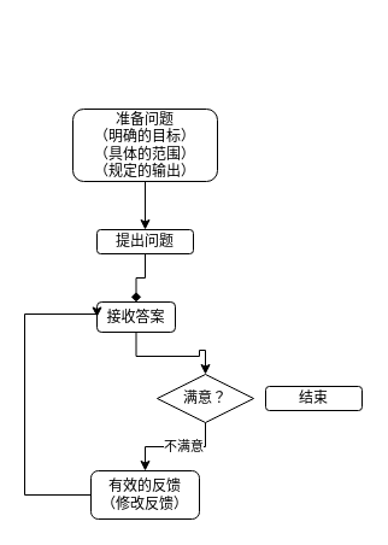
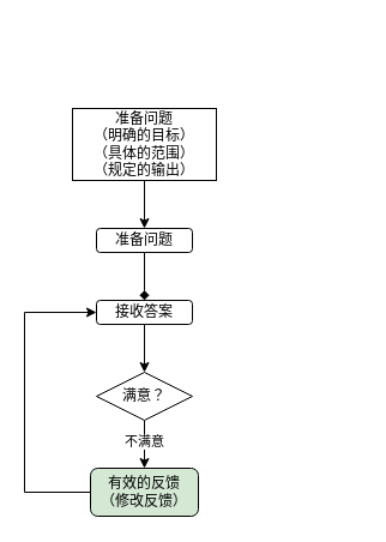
  <mxCell id="0" />
  <mxCell id="1" parent="0" />
  <mxCell id="2" value="" style="group" vertex="1" connectable="0" parent="1"><mxGeometry x="20" y="20" width="280" height="410" as="geometry" /></mxCell>
  <mxCell id="3" value="" style="edgeStyle=orthogonalEdgeStyle;rounded=0;orthogonalLoop=1;jettySize=auto;html=1;" edge="1" parent="2" source="4" target="6"><mxGeometry relative="1" as="geometry" /></mxCell>
- <mxCell id="4" value="准备问题&lt;div&gt;（明确的目标&lt;span style=&quot;background-color: initial;&quot;&gt;）&lt;/span&gt;&lt;/div&gt;&lt;div&gt;&lt;span style=&quot;background-color: initial;&quot;&gt;（具体的范围）&lt;/span&gt;&lt;/div&gt;&lt;div&gt;&lt;span style=&quot;background-color: initial;&quot;&gt;（规定的输出）&lt;/span&gt;&lt;/div&gt;" style="rounded=1;whiteSpace=wrap;html=1;" vertex="1" parent="2"><mxGeometry x="40" y="70" width="120" height="60" as="geometry" /></mxCell>
+ <mxCell id="4" value="准备问题&lt;div&gt;（明确的目标&lt;span style=&quot;background-color: initial;&quot;&gt;）&lt;/span&gt;&lt;/div&gt;&lt;div&gt;&lt;span style=&quot;background-color: initial;&quot;&gt;（具体的范围）&lt;/span&gt;&lt;/div&gt;&lt;div&gt;&lt;span style=&quot;background-color: initial;&quot;&gt;（规定的输出）&lt;/span&gt;&lt;/div&gt;" style="whiteSpace=wrap;html=1;rounded=0;" vertex="1" parent="2"><mxGeometry x="40" y="70" width="120" height="60" as="geometry" /></mxCell>
  <mxCell id="5" value="" style="edgeStyle=orthogonalEdgeStyle;rounded=0;orthogonalLoop=1;jettySize=auto;html=1;endArrow=diamond;" edge="1" parent="2" source="6" target="8"><mxGeometry relative="1" as="geometry" /></mxCell>
- <mxCell id="6" value="提出问题" style="rounded=1;whiteSpace=wrap;html=1;" vertex="1" parent="2"><mxGeometry x="60" y="170" width="80" height="20" as="geometry" /></mxCell>
+ <mxCell id="6" value="准备问题" style="rounded=1;whiteSpace=wrap;html=1;" vertex="1" parent="2"><mxGeometry x="60" y="170" width="80" height="20" as="geometry" /></mxCell>
  <mxCell id="7" value="" style="edgeStyle=orthogonalEdgeStyle;rounded=0;orthogonalLoop=1;jettySize=auto;html=1;entryX=0.5;entryY=0;entryDx=0;entryDy=0;" edge="1" parent="2" source="8" target="11"><mxGeometry relative="1" as="geometry"><mxPoint x="100" y="350" as="targetPoint" /></mxGeometry></mxCell>
- <mxCell id="8" value="接收答案" style="rounded=1;whiteSpace=wrap;html=1;" vertex="1" parent="2"><mxGeometry x="60" y="230" width="65" height="25" as="geometry" /></mxCell>
+ <mxCell id="8" value="接收答案" style="rounded=1;whiteSpace=wrap;html=1;" vertex="1" parent="2"><mxGeometry x="60" y="230" width="80" height="20" as="geometry" /></mxCell>
  <mxCell id="9" style="edgeStyle=orthogonalEdgeStyle;rounded=0;orthogonalLoop=1;jettySize=auto;html=1;" edge="1" parent="2" source="11" target="14"><mxGeometry relative="1" as="geometry" /></mxCell>
  <mxCell id="10" value="不满意" style="edgeLabel;html=1;align=center;verticalAlign=middle;resizable=0;points=[];" vertex="1" connectable="0" parent="9"><mxGeometry x="-0.133" y="-1" relative="1" as="geometry"><mxPoint as="offset" /></mxGeometry></mxCell>
- <mxCell id="11" value="满意？" style="rhombus;whiteSpace=wrap;html=1;" vertex="1" parent="2"><mxGeometry x="110" y="290" width="80" height="40" as="geometry" /></mxCell>
- <mxCell id="12" value="结束" style="rounded=1;whiteSpace=wrap;html=1;" vertex="1" parent="2"><mxGeometry x="200" y="300" width="80" height="20" as="geometry" /></mxCell>
+ <mxCell id="11" value="满意？" style="rhombus;whiteSpace=wrap;html=1;" vertex="1" parent="2"><mxGeometry x="60" y="290" width="80" height="40" as="geometry" /></mxCell>
  <mxCell id="13" style="edgeStyle=orthogonalEdgeStyle;rounded=0;orthogonalLoop=1;jettySize=auto;html=1;entryX=0;entryY=0.5;entryDx=0;entryDy=0;" edge="1" parent="2" source="14" target="8"><mxGeometry relative="1" as="geometry"><Array as="points"><mxPoint y="390" /><mxPoint y="240" /></Array></mxGeometry></mxCell>
- <mxCell id="14" value="有效的反馈&lt;div&gt;（修改反馈）&lt;/div&gt;" style="rounded=1;whiteSpace=wrap;html=1;" vertex="1" parent="2"><mxGeometry x="55" y="370" width="90" height="40" as="geometry" /></mxCell>
+ <mxCell id="14" value="有效的反馈&lt;div&gt;（修改反馈）&lt;/div&gt;" style="rounded=1;whiteSpace=wrap;html=1;fillColor=#d5e8d4;" vertex="1" parent="2"><mxGeometry x="55" y="370" width="90" height="40" as="geometry" /></mxCell>
